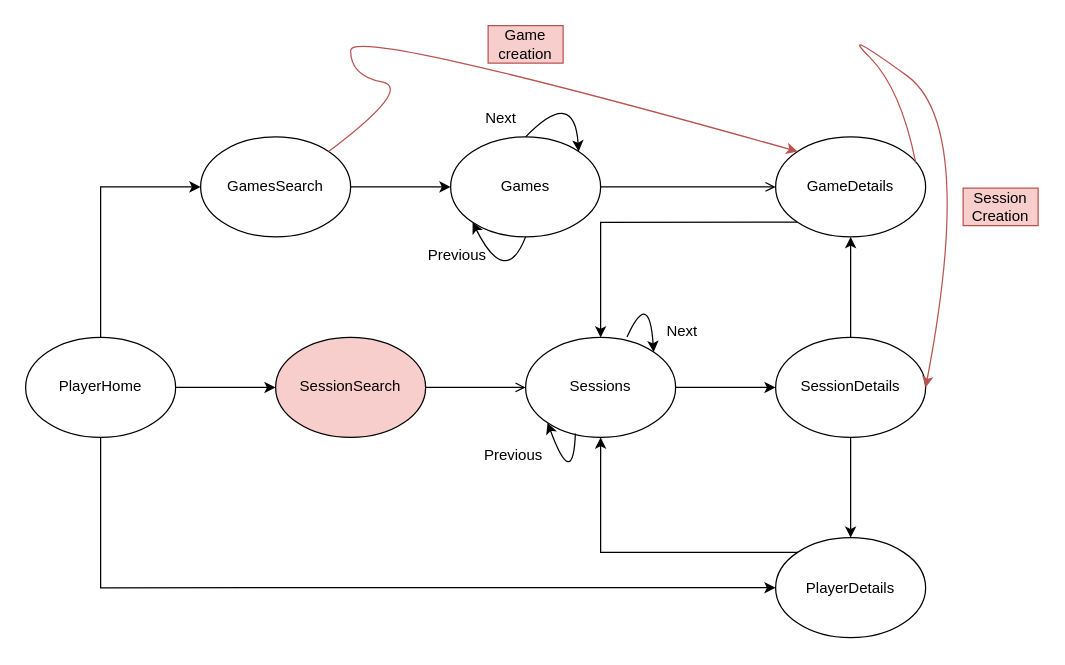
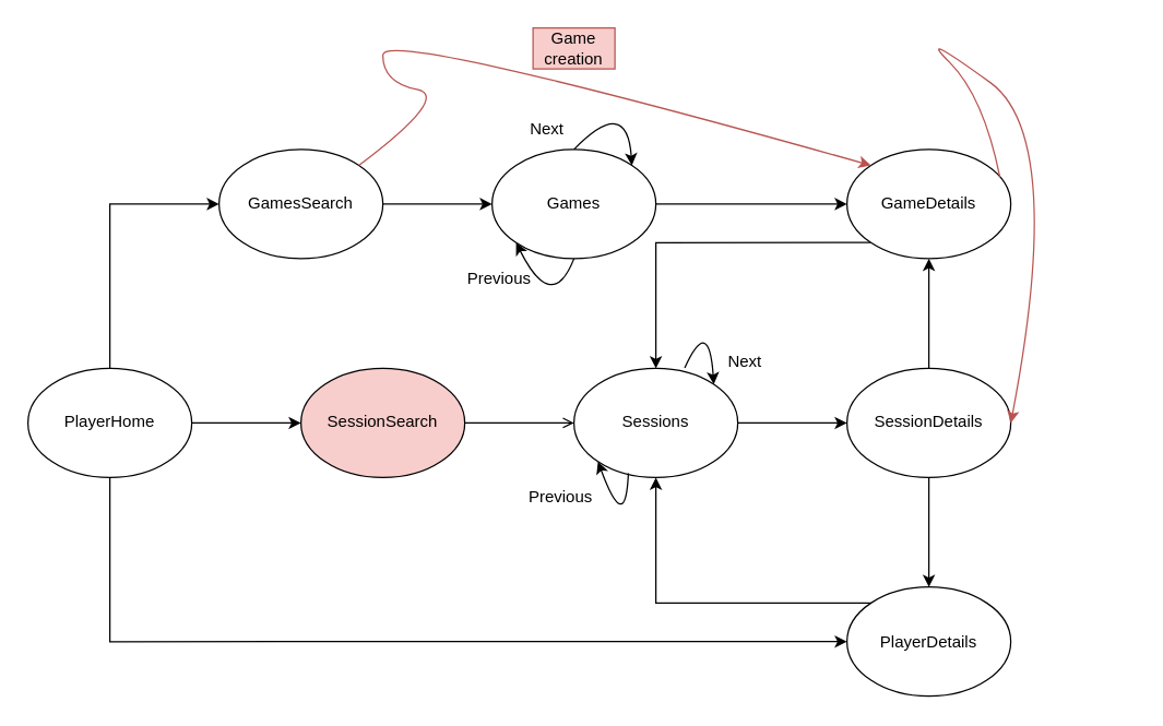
  <mxCell id="0" />
  <mxCell id="1" parent="0" />
  <mxCell id="2" style="edgeStyle=orthogonalEdgeStyle;rounded=0;orthogonalLoop=1;jettySize=auto;html=1;exitX=0.5;exitY=0;exitDx=0;exitDy=0;entryX=0;entryY=0.5;entryDx=0;entryDy=0;" parent="1" source="5" target="7" edge="1"><mxGeometry relative="1" as="geometry" /></mxCell>
  <mxCell id="3" style="edgeStyle=orthogonalEdgeStyle;rounded=0;orthogonalLoop=1;jettySize=auto;html=1;exitX=1;exitY=0.5;exitDx=0;exitDy=0;entryX=0;entryY=0.5;entryDx=0;entryDy=0;" parent="1" source="5" target="9" edge="1"><mxGeometry relative="1" as="geometry" /></mxCell>
  <mxCell id="4" style="edgeStyle=orthogonalEdgeStyle;rounded=0;orthogonalLoop=1;jettySize=auto;html=1;exitX=0.5;exitY=1;exitDx=0;exitDy=0;entryX=0;entryY=0.5;entryDx=0;entryDy=0;" parent="1" source="5" target="16" edge="1"><mxGeometry relative="1" as="geometry"><mxPoint x="80" y="370" as="sourcePoint" /><Array as="points"><mxPoint x="80" y="470" /></Array></mxGeometry></mxCell>
  <mxCell id="5" value="PlayerHome" style="ellipse;whiteSpace=wrap;html=1;rotation=0;" parent="1" vertex="1"><mxGeometry x="20" y="269.44" width="120" height="80" as="geometry" /></mxCell>
  <mxCell id="6" style="edgeStyle=orthogonalEdgeStyle;rounded=0;orthogonalLoop=1;jettySize=auto;html=1;exitX=1;exitY=0.5;exitDx=0;exitDy=0;" parent="1" source="7" target="22" edge="1"><mxGeometry relative="1" as="geometry" /></mxCell>
  <mxCell id="7" value="GamesSearch" style="ellipse;whiteSpace=wrap;html=1;rotation=0;" parent="1" vertex="1"><mxGeometry x="160" y="109" width="120" height="80" as="geometry" /></mxCell>
  <mxCell id="8" style="edgeStyle=orthogonalEdgeStyle;rounded=0;orthogonalLoop=1;jettySize=auto;html=1;exitX=1;exitY=0.5;exitDx=0;exitDy=0;entryX=0;entryY=0.5;entryDx=0;entryDy=0;endArrow=open;" parent="1" source="9" target="11" edge="1"><mxGeometry relative="1" as="geometry" /></mxCell>
  <mxCell id="9" value="SessionSearch" style="ellipse;whiteSpace=wrap;html=1;rotation=0;fillColor=#f8cecc;" parent="1" vertex="1"><mxGeometry x="220" y="269.44" width="120" height="80" as="geometry" /></mxCell>
  <mxCell id="10" style="edgeStyle=orthogonalEdgeStyle;rounded=0;orthogonalLoop=1;jettySize=auto;html=1;exitX=1;exitY=0.5;exitDx=0;exitDy=0;entryX=0;entryY=0.5;entryDx=0;entryDy=0;" parent="1" source="11" target="14" edge="1"><mxGeometry relative="1" as="geometry" /></mxCell>
  <mxCell id="11" value="Sessions" style="ellipse;whiteSpace=wrap;html=1;rotation=0;" parent="1" vertex="1"><mxGeometry x="420" y="269.44" width="120" height="80" as="geometry" /></mxCell>
  <mxCell id="12" style="edgeStyle=orthogonalEdgeStyle;rounded=0;orthogonalLoop=1;jettySize=auto;html=1;exitX=0.5;exitY=0;exitDx=0;exitDy=0;entryX=0.5;entryY=1;entryDx=0;entryDy=0;" parent="1" source="14" target="18" edge="1"><mxGeometry relative="1" as="geometry" /></mxCell>
  <mxCell id="13" style="edgeStyle=orthogonalEdgeStyle;rounded=0;orthogonalLoop=1;jettySize=auto;html=1;exitX=0.5;exitY=1;exitDx=0;exitDy=0;entryX=0.5;entryY=0;entryDx=0;entryDy=0;" parent="1" source="14" target="16" edge="1"><mxGeometry relative="1" as="geometry" /></mxCell>
  <mxCell id="14" value="SessionDetails" style="ellipse;whiteSpace=wrap;html=1;rotation=0;" parent="1" vertex="1"><mxGeometry x="620" y="269.44" width="120" height="80" as="geometry" /></mxCell>
  <mxCell id="15" style="edgeStyle=orthogonalEdgeStyle;rounded=0;orthogonalLoop=1;jettySize=auto;html=1;exitX=0;exitY=0;exitDx=0;exitDy=0;entryX=0.5;entryY=1;entryDx=0;entryDy=0;" parent="1" source="16" target="11" edge="1"><mxGeometry relative="1" as="geometry" /></mxCell>
  <mxCell id="16" value="PlayerDetails" style="ellipse;whiteSpace=wrap;html=1;rotation=0;" parent="1" vertex="1"><mxGeometry x="620" y="429.68" width="120" height="80" as="geometry" /></mxCell>
  <mxCell id="17" style="edgeStyle=orthogonalEdgeStyle;rounded=0;orthogonalLoop=1;jettySize=auto;html=1;exitX=0;exitY=1;exitDx=0;exitDy=0;entryX=0.5;entryY=0;entryDx=0;entryDy=0;" parent="1" source="18" target="11" edge="1"><mxGeometry relative="1" as="geometry"><mxPoint x="505.02" y="259" as="targetPoint" /></mxGeometry></mxCell>
  <mxCell id="18" value="GameDetails" style="ellipse;whiteSpace=wrap;html=1;rotation=0;" parent="1" vertex="1"><mxGeometry x="620" y="109" width="120" height="80" as="geometry" /></mxCell>
  <mxCell id="19" value="Previous" style="text;html=1;align=center;verticalAlign=middle;resizable=0;points=[];autosize=1;strokeColor=none;fillColor=none;" parent="1" vertex="1"><mxGeometry x="375.02" y="349.44" width="70" height="30" as="geometry" /></mxCell>
  <mxCell id="20" value="Next" style="text;html=1;align=center;verticalAlign=middle;resizable=0;points=[];autosize=1;strokeColor=none;fillColor=none;" parent="1" vertex="1"><mxGeometry x="520" y="250" width="50" height="30" as="geometry" /></mxCell>
- <mxCell id="21" style="edgeStyle=orthogonalEdgeStyle;rounded=0;orthogonalLoop=1;jettySize=auto;html=1;exitX=1;exitY=0.5;exitDx=0;exitDy=0;entryX=0;entryY=0.5;entryDx=0;entryDy=0;endArrow=open;" parent="1" source="22" target="18" edge="1"><mxGeometry relative="1" as="geometry" /></mxCell>
+ <mxCell id="21" style="edgeStyle=orthogonalEdgeStyle;rounded=0;orthogonalLoop=1;jettySize=auto;html=1;exitX=1;exitY=0.5;exitDx=0;exitDy=0;entryX=0;entryY=0.5;entryDx=0;entryDy=0;" parent="1" source="22" target="18" edge="1"><mxGeometry relative="1" as="geometry" /></mxCell>
  <mxCell id="22" value="Games" style="ellipse;whiteSpace=wrap;html=1;rotation=0;" parent="1" vertex="1"><mxGeometry x="360" y="109" width="120" height="80" as="geometry" /></mxCell>
  <mxCell id="23" value="Next" style="text;html=1;align=center;verticalAlign=middle;resizable=0;points=[];autosize=1;strokeColor=none;fillColor=none;" parent="1" vertex="1"><mxGeometry x="375.02" y="79" width="50" height="30" as="geometry" /></mxCell>
  <mxCell id="24" value="Previous" style="text;html=1;align=center;verticalAlign=middle;resizable=0;points=[];autosize=1;strokeColor=none;fillColor=none;" parent="1" vertex="1"><mxGeometry x="330" y="189" width="70" height="30" as="geometry" /></mxCell>
  <mxCell id="25" value="" style="curved=1;endArrow=classic;html=1;rounded=0;exitX=0.5;exitY=0;exitDx=0;exitDy=0;entryX=1;entryY=0;entryDx=0;entryDy=0;" parent="1" source="22" target="22" edge="1"><mxGeometry width="50" height="50" relative="1" as="geometry"><mxPoint x="400" y="108" as="sourcePoint" /><mxPoint x="440" y="109" as="targetPoint" /><Array as="points"><mxPoint x="459" y="69" /></Array></mxGeometry></mxCell>
  <mxCell id="26" value="" style="curved=1;endArrow=classic;html=1;rounded=0;exitX=0.5;exitY=1;exitDx=0;exitDy=0;entryX=0;entryY=1;entryDx=0;entryDy=0;" parent="1" source="22" target="22" edge="1"><mxGeometry width="50" height="50" relative="1" as="geometry"><mxPoint x="365" y="257.72" as="sourcePoint" /><mxPoint x="403.891" y="269.436" as="targetPoint" /><Array as="points"><mxPoint x="404" y="230" /></Array></mxGeometry></mxCell>
  <mxCell id="27" value="" style="curved=1;endArrow=classic;html=1;rounded=0;exitX=0.676;exitY=-0.004;exitDx=0;exitDy=0;entryX=1;entryY=0;entryDx=0;entryDy=0;exitPerimeter=0;" parent="1" source="11" target="11" edge="1"><mxGeometry width="50" height="50" relative="1" as="geometry"><mxPoint x="500" y="270" as="sourcePoint" /><mxPoint x="538.891" y="281.716" as="targetPoint" /><Array as="points"><mxPoint x="519" y="230" /></Array></mxGeometry></mxCell>
  <mxCell id="28" value="" style="curved=1;endArrow=classic;html=1;rounded=0;exitX=0.332;exitY=0.961;exitDx=0;exitDy=0;entryX=0;entryY=1;entryDx=0;entryDy=0;exitPerimeter=0;" parent="1" source="11" target="11" edge="1"><mxGeometry width="50" height="50" relative="1" as="geometry"><mxPoint x="473.89" y="351.72" as="sourcePoint" /><mxPoint x="434.999" y="340.004" as="targetPoint" /><Array as="points"><mxPoint x="457.89" y="392.72" /></Array></mxGeometry></mxCell>
  <mxCell id="29" value="" style="curved=1;endArrow=classic;html=1;rounded=0;entryX=0;entryY=0;entryDx=0;entryDy=0;exitX=1;exitY=0;exitDx=0;exitDy=0;fillColor=#f8cecc;strokeColor=#b85450;" edge="1" parent="1" source="7" target="18"><mxGeometry width="50" height="50" relative="1" as="geometry"><mxPoint x="250" y="50" as="sourcePoint" /><mxPoint x="330" y="20" as="targetPoint" /><Array as="points"><mxPoint x="330" y="70" /><mxPoint x="280" y="60" /><mxPoint x="280" y="20" /></Array></mxGeometry></mxCell>
  <mxCell id="30" value="Game creation" style="text;html=1;align=center;verticalAlign=middle;whiteSpace=wrap;rounded=0;fillColor=#f8cecc;strokeColor=#b85450;" vertex="1" parent="1"><mxGeometry x="390" y="20" width="60" height="30" as="geometry" /></mxCell>
  <mxCell id="31" value="" style="curved=1;endArrow=classic;html=1;rounded=0;exitX=0.933;exitY=0.25;exitDx=0;exitDy=0;exitPerimeter=0;entryX=1;entryY=0.5;entryDx=0;entryDy=0;fillColor=#f8cecc;strokeColor=#b85450;" edge="1" parent="1" source="18" target="14"><mxGeometry width="50" height="50" relative="1" as="geometry"><mxPoint x="670" y="70" as="sourcePoint" /><mxPoint x="720" y="20" as="targetPoint" /><Array as="points"><mxPoint x="720" y="70" /><mxPoint x="670" y="20" /><mxPoint x="780" y="100" /></Array></mxGeometry></mxCell>
- <mxCell id="32" value="Session Creation" style="text;html=1;align=center;verticalAlign=middle;whiteSpace=wrap;rounded=0;fillColor=#f8cecc;strokeColor=#b85450;" vertex="1" parent="1"><mxGeometry x="770" y="150" width="60" height="30" as="geometry" /></mxCell>
